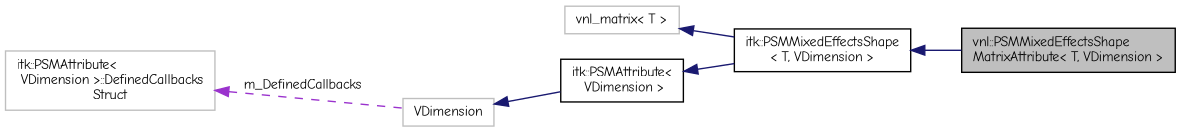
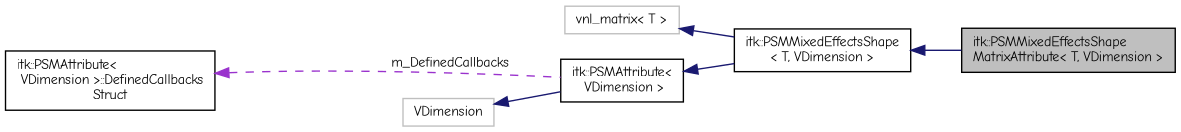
  digraph {
    fontname="Comic Neue"
    rankdir=LR
    node [color=black fillcolor=white fontname="Comic Neue" fontsize=10 shape=record style=filled]
    edge [color=midnightblue dir=back fontname="Comic Neue" fontsize=10 labelfontname=Helvetica labelfontsize=10 style=solid]
-   n1 [fillcolor=grey75 fontcolor=black height=0.2 label="vnl::PSMMixedEffectsShape\lMatrixAttribute\< T, VDimension \>" width=0.4]
+   n1 [fillcolor=grey75 fontcolor=black height=0.2 label="itk::PSMMixedEffectsShape\lMatrixAttribute\< T, VDimension \>" width=0.4]
    n2 [height=0.2 label="itk::PSMMixedEffectsShape\l\< T, VDimension \>" width=0.4]
    n3 [color=grey75 height=0.2 label="vnl_matrix\< T \>" width=0.4]
    n4 [height=0.2 label="itk::PSMAttribute\<\l VDimension \>" width=0.4]
    n5 [color=grey75 height=0.2 label=VDimension width=0.4]
-   n6 [color=grey75 height=0.2 label="itk::PSMAttribute\<\l VDimension \>::DefinedCallbacks\lStruct" width=0.4]
+   n6 [height=0.2 label="itk::PSMAttribute\<\l VDimension \>::DefinedCallbacks\lStruct" width=0.4]
    n2 -> n1
    n3 -> n2
    n4 -> n2
    n5 -> n4
-   n6 -> n5 [color=darkorchid3 label=" m_DefinedCallbacks" style=dashed]
+   n6 -> n4 [color=darkorchid3 label=" m_DefinedCallbacks" style=dashed]
  }
